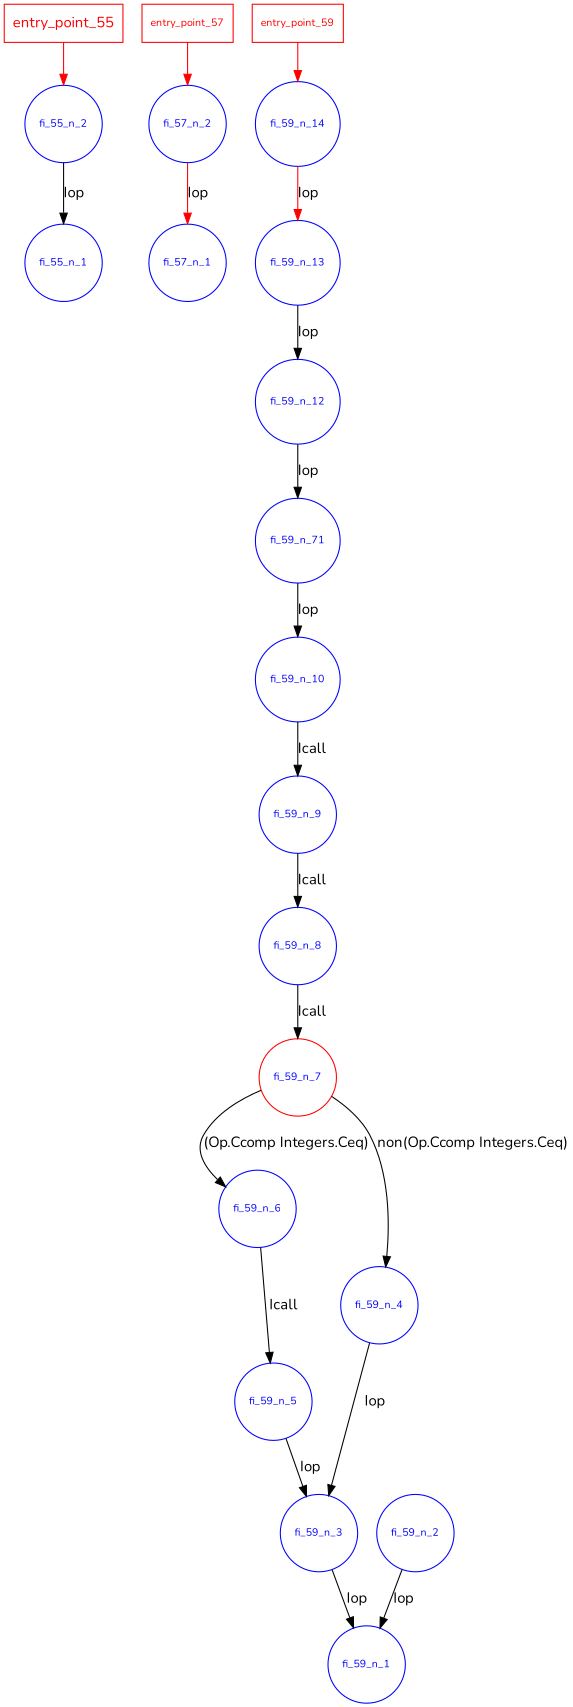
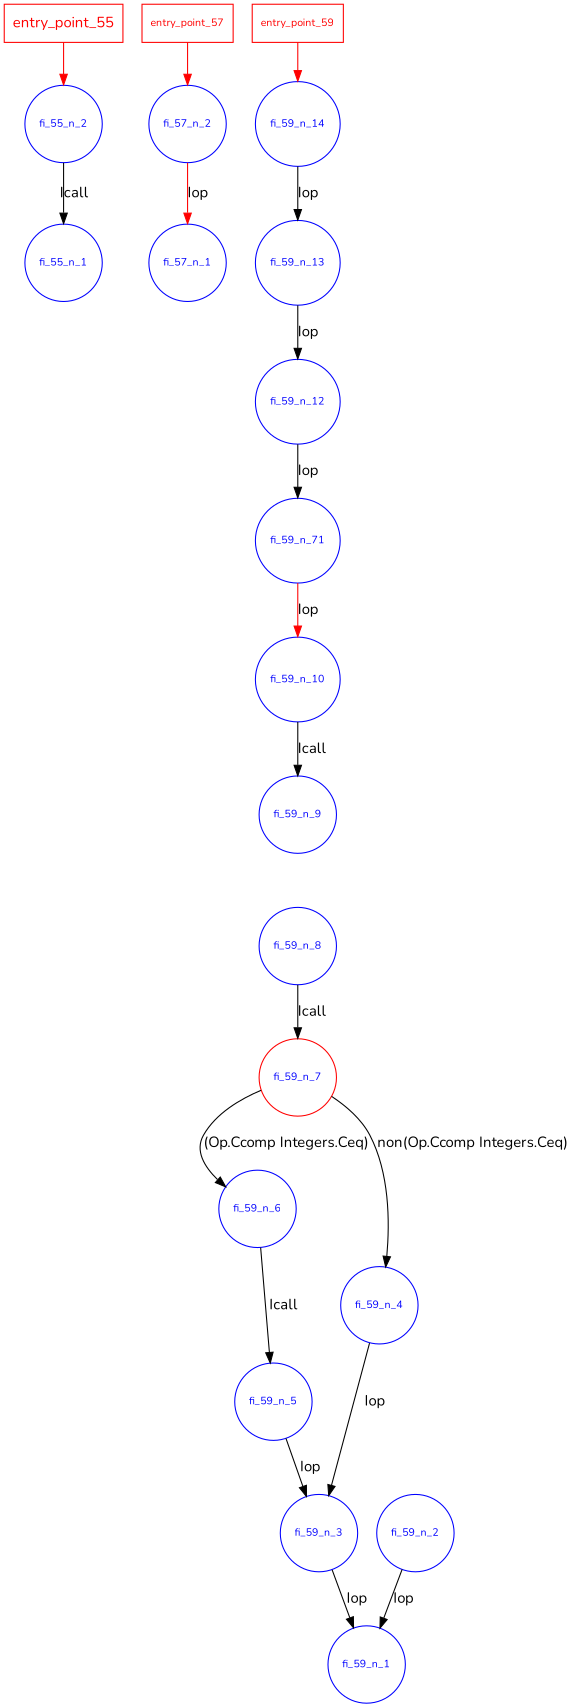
  digraph {
    fontname=Nunito
    node [color=blue fontcolor=blue fontname=Nunito shape=circle fontsize=10 peripheries=1]
    edge [color=black dir=one fontcolor=black fontname=Nunito penwidth=1 style=filled]
    n1 [color=red fontcolor=red label=entry_point_55 shape=box fontsize="" peripheries=""]
    fi_55_n_2
    fi_55_n_1
    n4 [color=red fontcolor=red label=entry_point_57 shape=box]
    fi_57_n_2
    fi_57_n_1
    n7 [color=red fontcolor=red label=entry_point_59 shape=box]
    fi_59_n_14
    fi_59_n_13
    fi_59_n_12
    n11 [label=fi_59_n_71]
    fi_59_n_10
    fi_59_n_9
    fi_59_n_8
    fi_59_n_7 [color=red]
    fi_59_n_6
    fi_59_n_4
    fi_59_n_5
    fi_59_n_3
    fi_59_n_1
    fi_59_n_2
    n1 -> fi_55_n_2 [color=red]
-   fi_55_n_2 -> fi_55_n_1 [label="Iop  "]
+   fi_55_n_2 -> fi_55_n_1 [label="Icall  "]
    n4 -> fi_57_n_2 [color=red]
    fi_57_n_2 -> fi_57_n_1 [color=red label="Iop  "]
    n7 -> fi_59_n_14 [color=red]
-   fi_59_n_14 -> fi_59_n_13 [color=red label="Iop  "]
+   fi_59_n_14 -> fi_59_n_13 [label="Iop  "]
    fi_59_n_13 -> fi_59_n_12 [label="Iop  "]
    fi_59_n_12 -> n11 [label="Iop  "]
-   n11 -> fi_59_n_10 [label="Iop  "]
+   n11 -> fi_59_n_10 [color=red label="Iop  "]
    fi_59_n_10 -> fi_59_n_9 [label="Icall  "]
-   fi_59_n_9 -> fi_59_n_8 [label="Icall  "]
    fi_59_n_8 -> fi_59_n_7 [label="Icall  "]
    fi_59_n_7 -> fi_59_n_6 [label="(Op.Ccomp Integers.Ceq)"]
    fi_59_n_7 -> fi_59_n_4 [label="non(Op.Ccomp Integers.Ceq)"]
    fi_59_n_6 -> fi_59_n_5 [label="Icall  "]
    fi_59_n_4 -> fi_59_n_3 [label="Iop  "]
    fi_59_n_5 -> fi_59_n_3 [label="Iop  "]
    fi_59_n_3 -> fi_59_n_1 [label="Iop  "]
    fi_59_n_2 -> fi_59_n_1 [label="Iop  "]
  }
